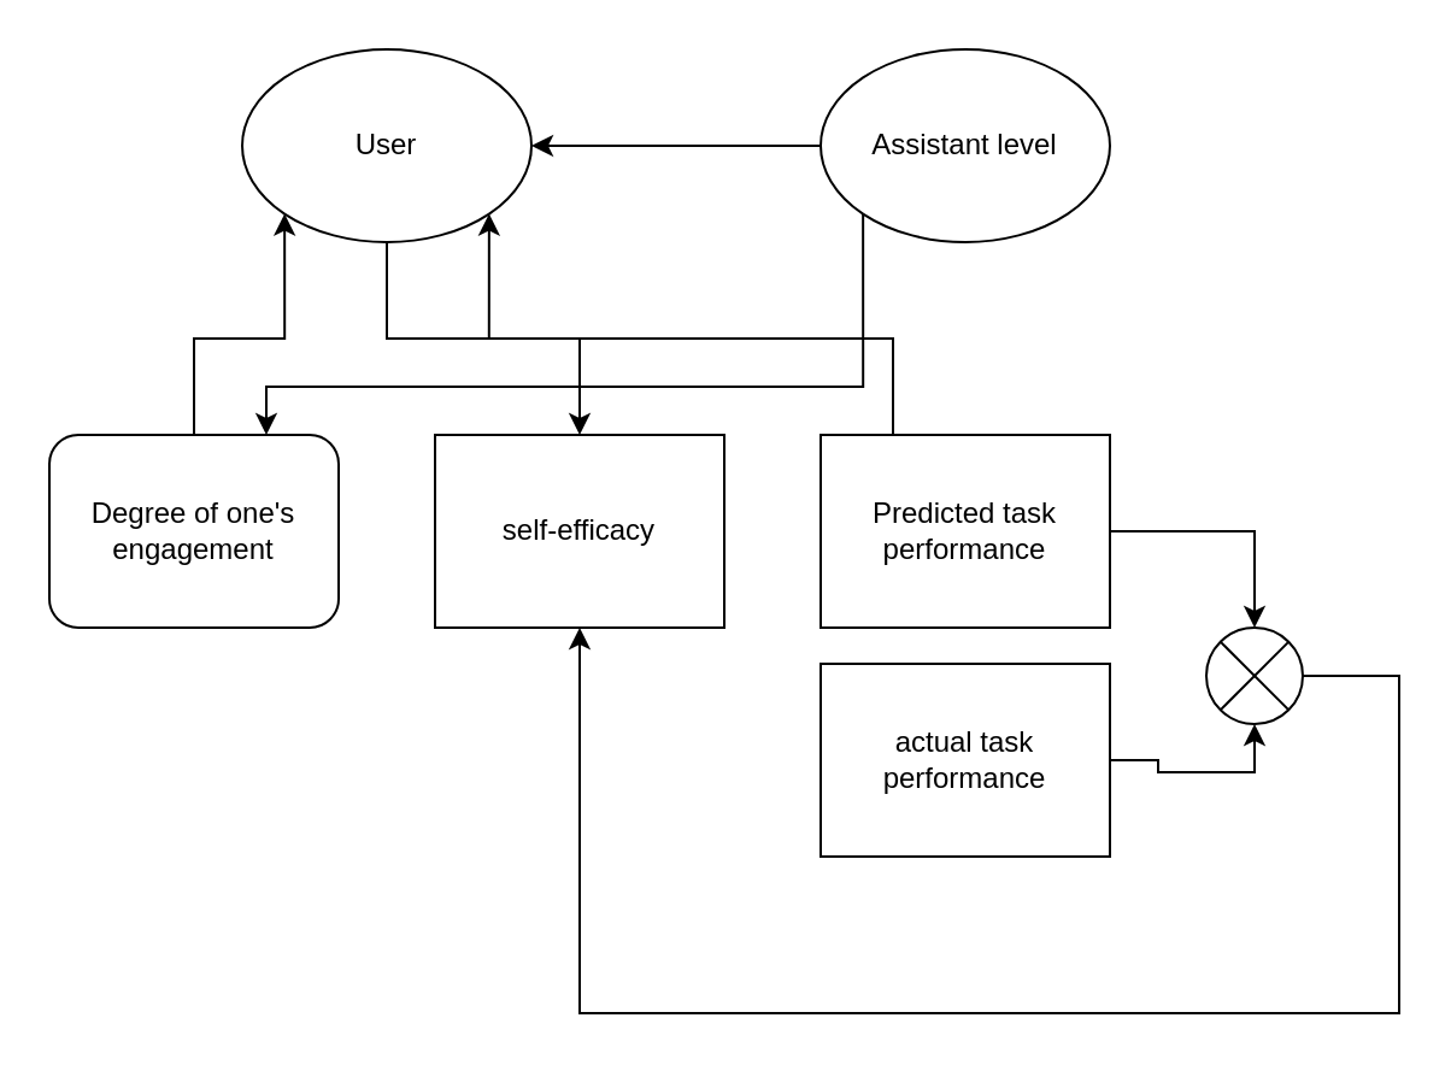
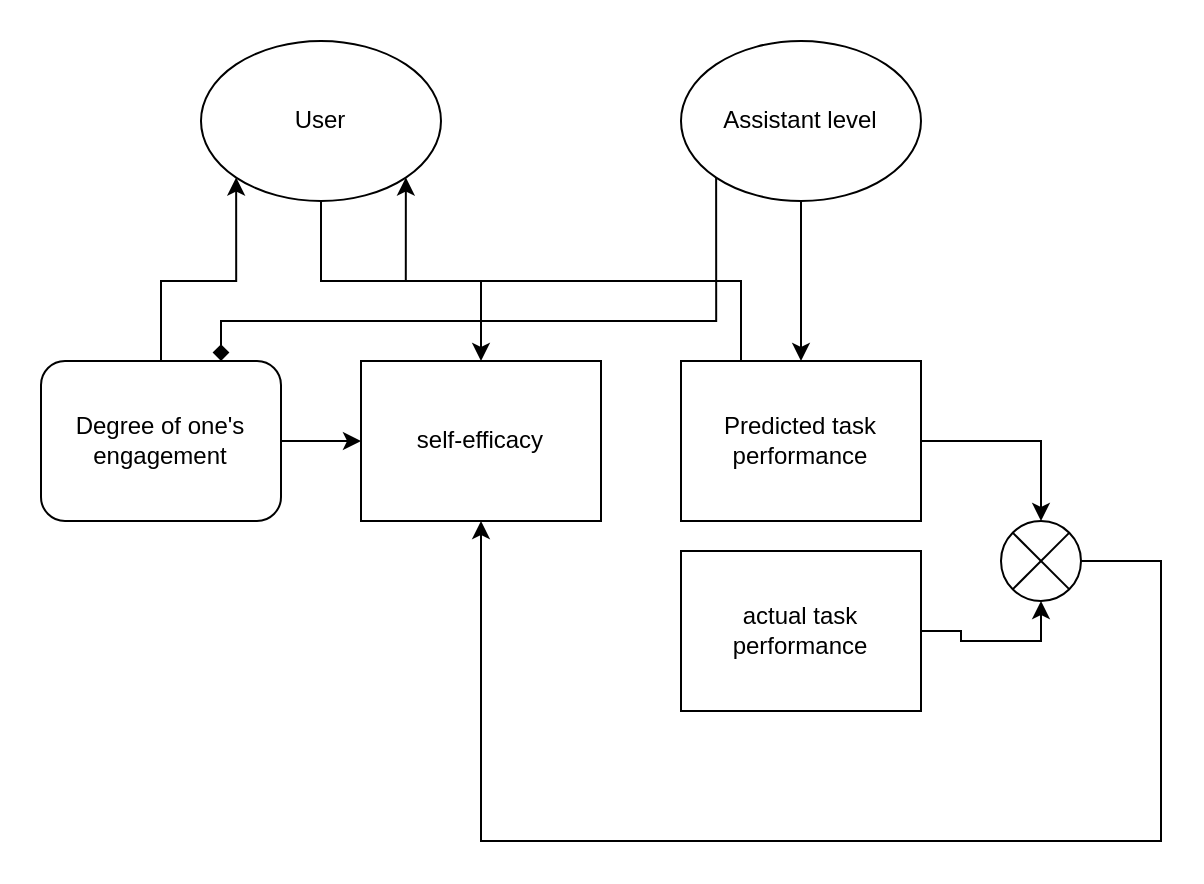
  <mxCell id="0" />
  <mxCell id="1" parent="0" />
  <mxCell id="2" value="" style="edgeStyle=orthogonalEdgeStyle;rounded=0;orthogonalLoop=1;jettySize=auto;html=1;" edge="1" parent="1" source="3" target="17"><mxGeometry relative="1" as="geometry" /></mxCell>
  <mxCell id="3" value="User" style="ellipse;whiteSpace=wrap;html=1;" vertex="1" parent="1"><mxGeometry x="100" y="20" width="120" height="80" as="geometry" /></mxCell>
- <mxCell id="4" style="edgeStyle=orthogonalEdgeStyle;rounded=0;orthogonalLoop=1;jettySize=auto;html=1;" edge="1" parent="1" source="6" target="3"><mxGeometry relative="1" as="geometry" /></mxCell>
- <mxCell id="5" style="edgeStyle=orthogonalEdgeStyle;rounded=0;orthogonalLoop=1;jettySize=auto;html=1;exitX=0;exitY=1;exitDx=0;exitDy=0;entryX=0.75;entryY=0;entryDx=0;entryDy=0;" edge="1" parent="1" source="6" target="9"><mxGeometry relative="1" as="geometry"><Array as="points"><mxPoint x="358" y="160" /><mxPoint x="110" y="160" /></Array></mxGeometry></mxCell>
+ <mxCell id="4" style="edgeStyle=orthogonalEdgeStyle;rounded=0;orthogonalLoop=1;jettySize=auto;html=1;" edge="1" parent="1" source="6" target="12"><mxGeometry relative="1" as="geometry" /></mxCell>
+ <mxCell id="5" style="edgeStyle=orthogonalEdgeStyle;rounded=0;orthogonalLoop=1;jettySize=auto;html=1;exitX=0;exitY=1;exitDx=0;exitDy=0;entryX=0.75;entryY=0;entryDx=0;entryDy=0;endArrow=diamond;" edge="1" parent="1" source="6" target="9"><mxGeometry relative="1" as="geometry"><Array as="points"><mxPoint x="358" y="160" /><mxPoint x="110" y="160" /></Array></mxGeometry></mxCell>
  <mxCell id="6" value="Assistant level" style="ellipse;whiteSpace=wrap;html=1;" vertex="1" parent="1"><mxGeometry x="340" y="20" width="120" height="80" as="geometry" /></mxCell>
  <mxCell id="7" style="edgeStyle=orthogonalEdgeStyle;rounded=0;orthogonalLoop=1;jettySize=auto;html=1;entryX=0;entryY=1;entryDx=0;entryDy=0;" edge="1" parent="1" source="9" target="3"><mxGeometry relative="1" as="geometry" /></mxCell>
+ <mxCell id="8" style="edgeStyle=orthogonalEdgeStyle;rounded=0;orthogonalLoop=1;jettySize=auto;html=1;exitX=1;exitY=0.5;exitDx=0;exitDy=0;" edge="1" parent="1" source="9" target="17"><mxGeometry relative="1" as="geometry" /></mxCell>
  <mxCell id="9" value="Degree of one's engagement" style="whiteSpace=wrap;html=1;rounded=1;" vertex="1" parent="1"><mxGeometry x="20" y="180" width="120" height="80" as="geometry" /></mxCell>
  <mxCell id="10" style="edgeStyle=orthogonalEdgeStyle;rounded=0;orthogonalLoop=1;jettySize=auto;html=1;entryX=0.5;entryY=0;entryDx=0;entryDy=0;" edge="1" parent="1" source="12" target="16"><mxGeometry relative="1" as="geometry" /></mxCell>
  <mxCell id="11" style="edgeStyle=orthogonalEdgeStyle;rounded=0;orthogonalLoop=1;jettySize=auto;html=1;exitX=0.25;exitY=0;exitDx=0;exitDy=0;entryX=1;entryY=1;entryDx=0;entryDy=0;" edge="1" parent="1" source="12" target="3"><mxGeometry relative="1" as="geometry" /></mxCell>
  <mxCell id="12" value="&lt;div&gt;Predicted task&lt;/div&gt;&lt;div&gt;performance&lt;/div&gt;" style="rounded=0;whiteSpace=wrap;html=1;" vertex="1" parent="1"><mxGeometry x="340" y="180" width="120" height="80" as="geometry" /></mxCell>
  <mxCell id="13" style="edgeStyle=orthogonalEdgeStyle;rounded=0;orthogonalLoop=1;jettySize=auto;html=1;exitX=1;exitY=0.5;exitDx=0;exitDy=0;entryX=0.5;entryY=1;entryDx=0;entryDy=0;" edge="1" parent="1" source="14" target="16"><mxGeometry relative="1" as="geometry" /></mxCell>
  <mxCell id="14" value="&lt;div&gt;actual task&lt;/div&gt;&lt;div&gt;performance&lt;/div&gt;" style="rounded=0;whiteSpace=wrap;html=1;" vertex="1" parent="1"><mxGeometry x="340" y="275" width="120" height="80" as="geometry" /></mxCell>
  <mxCell id="15" style="edgeStyle=orthogonalEdgeStyle;rounded=0;orthogonalLoop=1;jettySize=auto;html=1;exitX=1;exitY=0.5;exitDx=0;exitDy=0;entryX=0.5;entryY=1;entryDx=0;entryDy=0;" edge="1" parent="1" source="16" target="17"><mxGeometry relative="1" as="geometry"><Array as="points"><mxPoint x="580" y="280" /><mxPoint x="580" y="420" /><mxPoint x="240" y="420" /></Array></mxGeometry></mxCell>
  <mxCell id="16" value="" style="shape=sumEllipse;perimeter=ellipsePerimeter;whiteSpace=wrap;html=1;backgroundOutline=1;" vertex="1" parent="1"><mxGeometry x="500" y="260" width="40" height="40" as="geometry" /></mxCell>
  <mxCell id="17" value="self-efficacy" style="rounded=0;whiteSpace=wrap;html=1;" vertex="1" parent="1"><mxGeometry x="180" y="180" width="120" height="80" as="geometry" /></mxCell>
